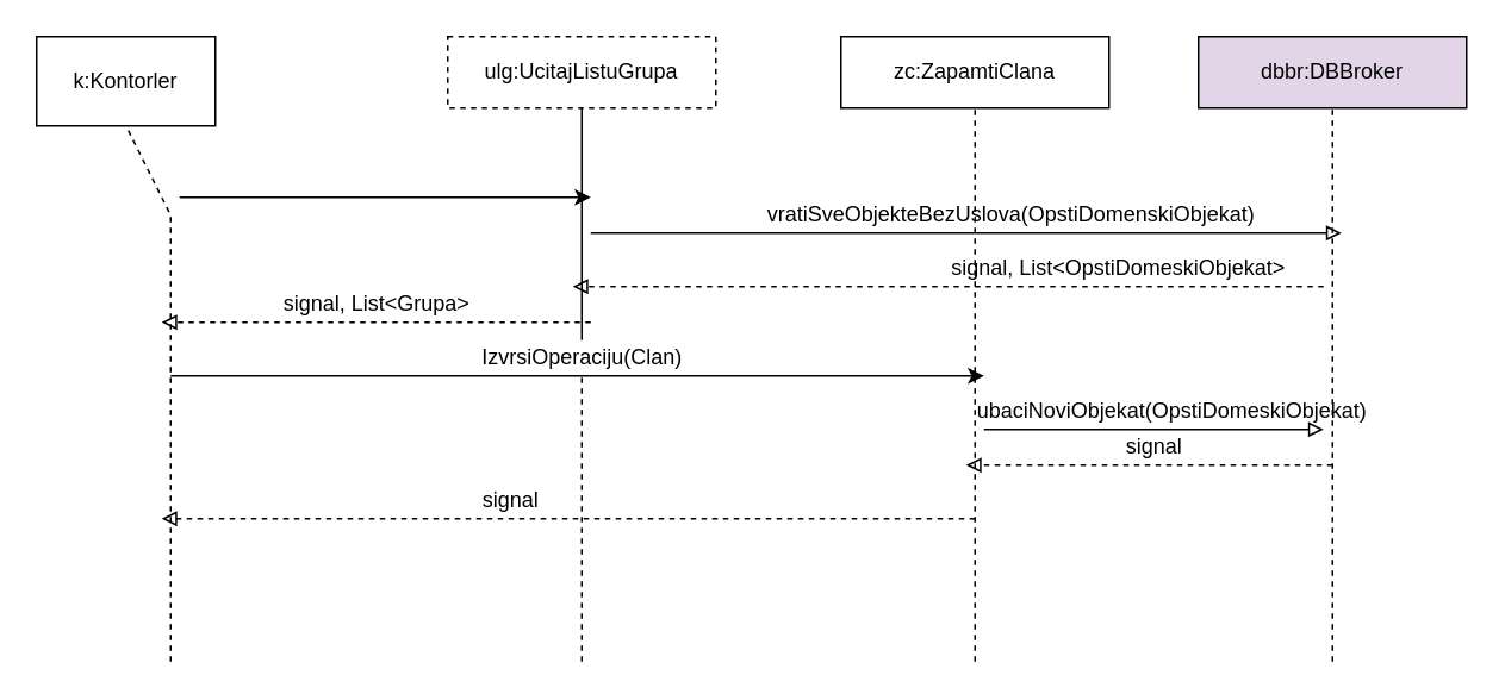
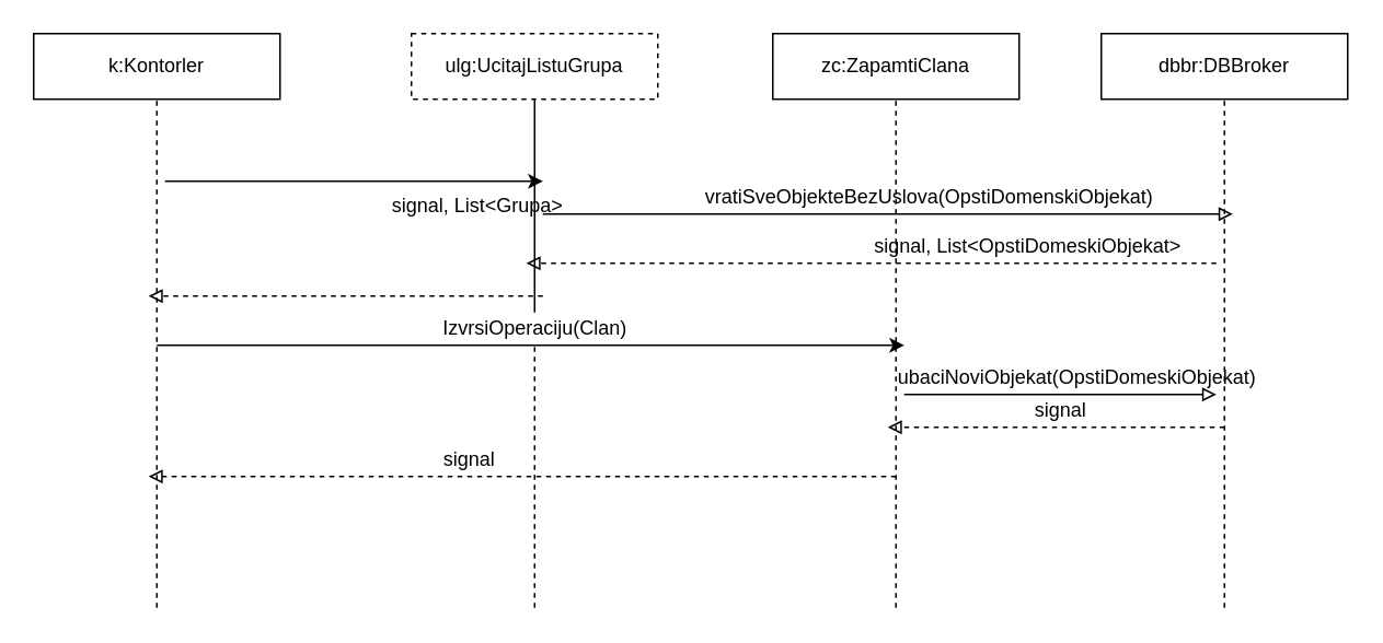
  <mxCell id="0" />
  <mxCell id="1" parent="0" />
- <mxCell id="2" value="&lt;font style=&quot;font-size: 12px&quot;&gt;k:Kontorler&lt;/font&gt;" style="rounded=0;whiteSpace=wrap;html=1;" vertex="1" parent="1"><mxGeometry x="20" y="20" width="100" height="50" as="geometry" /></mxCell>
+ <mxCell id="2" value="&lt;font style=&quot;font-size: 12px&quot;&gt;k:Kontorler&lt;/font&gt;" style="rounded=0;whiteSpace=wrap;html=1;" vertex="1" parent="1"><mxGeometry x="20" y="20" width="150" height="40" as="geometry" /></mxCell>
  <mxCell id="3" value="" style="endArrow=none;dashed=1;html=1;rounded=0;fontSize=12;entryX=0.5;entryY=1;entryDx=0;entryDy=0;" edge="1" parent="1" target="2"><mxGeometry width="50" height="50" relative="1" as="geometry"><mxPoint x="95" y="370" as="sourcePoint" /><mxPoint x="150" y="130" as="targetPoint" /><Array as="points"><mxPoint x="95" y="120" /></Array></mxGeometry></mxCell>
  <mxCell id="4" value="&lt;font style=&quot;font-size: 12px&quot;&gt;ulg:UcitajListuGrupa&lt;/font&gt;" style="rounded=0;whiteSpace=wrap;html=1;dashed=1;" vertex="1" parent="1"><mxGeometry x="250" y="20" width="150" height="40" as="geometry" /></mxCell>
  <mxCell id="5" value="" style="endArrow=none;dashed=0;html=1;rounded=0;fontSize=12;entryX=0.5;entryY=1;entryDx=0;entryDy=0;startArrow=none;" edge="1" parent="1" target="4" source="18"><mxGeometry width="50" height="50" relative="1" as="geometry"><mxPoint x="325" y="370" as="sourcePoint" /><mxPoint x="380" y="130" as="targetPoint" /></mxGeometry></mxCell>
  <mxCell id="6" value="&lt;font style=&quot;font-size: 12px&quot;&gt;zc:ZapamtiClana&lt;/font&gt;" style="rounded=0;whiteSpace=wrap;html=1;" vertex="1" parent="1"><mxGeometry x="470" y="20" width="150" height="40" as="geometry" /></mxCell>
  <mxCell id="7" value="" style="endArrow=none;dashed=1;html=1;rounded=0;fontSize=12;entryX=0.5;entryY=1;entryDx=0;entryDy=0;" edge="1" parent="1" target="6"><mxGeometry width="50" height="50" relative="1" as="geometry"><mxPoint x="545" y="370" as="sourcePoint" /><mxPoint x="600" y="130" as="targetPoint" /></mxGeometry></mxCell>
- <mxCell id="8" value="&lt;font style=&quot;font-size: 12px&quot;&gt;dbbr:DBBroker&lt;/font&gt;" style="rounded=0;whiteSpace=wrap;html=1;fillColor=#e1d5e7;" vertex="1" parent="1"><mxGeometry x="670" y="20" width="150" height="40" as="geometry" /></mxCell>
+ <mxCell id="8" value="&lt;font style=&quot;font-size: 12px&quot;&gt;dbbr:DBBroker&lt;/font&gt;" style="rounded=0;whiteSpace=wrap;html=1;" vertex="1" parent="1"><mxGeometry x="670" y="20" width="150" height="40" as="geometry" /></mxCell>
  <mxCell id="9" value="" style="endArrow=none;dashed=1;html=1;rounded=0;fontSize=12;entryX=0.5;entryY=1;entryDx=0;entryDy=0;" edge="1" parent="1" target="8"><mxGeometry width="50" height="50" relative="1" as="geometry"><mxPoint x="745" y="370" as="sourcePoint" /><mxPoint x="800" y="130" as="targetPoint" /></mxGeometry></mxCell>
  <mxCell id="10" value="" style="endArrow=classic;html=1;rounded=0;fontSize=12;" edge="1" parent="1"><mxGeometry width="50" height="50" relative="1" as="geometry"><mxPoint x="100" y="110" as="sourcePoint" /><mxPoint x="330" y="110" as="targetPoint" /></mxGeometry></mxCell>
  <mxCell id="11" value="" style="endArrow=block;html=1;rounded=0;fontSize=12;endFill=0;" edge="1" parent="1"><mxGeometry width="50" height="50" relative="1" as="geometry"><mxPoint x="330" y="130" as="sourcePoint" /><mxPoint x="750" y="130" as="targetPoint" /></mxGeometry></mxCell>
  <mxCell id="12" value="vratiSveObjekteBezUslova(OpstiDomenskiObjekat)" style="text;html=1;align=center;verticalAlign=middle;resizable=0;points=[];autosize=1;strokeColor=none;fillColor=none;fontSize=12;" vertex="1" parent="1"><mxGeometry x="420" y="110" width="290" height="20" as="geometry" /></mxCell>
  <mxCell id="13" value="" style="endArrow=block;html=1;rounded=0;fontSize=12;dashed=1;endFill=0;" edge="1" parent="1"><mxGeometry width="50" height="50" relative="1" as="geometry"><mxPoint x="740" y="160" as="sourcePoint" /><mxPoint x="320" y="160" as="targetPoint" /></mxGeometry></mxCell>
  <mxCell id="14" value="signal, List&amp;lt;OpstiDomeskiObjekat&amp;gt;" style="text;html=1;align=center;verticalAlign=middle;resizable=0;points=[];autosize=1;strokeColor=none;fillColor=none;fontSize=12;" vertex="1" parent="1"><mxGeometry x="525" y="140" width="200" height="20" as="geometry" /></mxCell>
  <mxCell id="15" value="" style="endArrow=block;html=1;rounded=0;fontSize=12;dashed=1;endFill=0;" edge="1" parent="1"><mxGeometry width="50" height="50" relative="1" as="geometry"><mxPoint x="330" y="180" as="sourcePoint" /><mxPoint x="90" y="180" as="targetPoint" /></mxGeometry></mxCell>
- <mxCell id="16" value="signal, List&amp;lt;Grupa&amp;gt;" style="text;html=1;align=center;verticalAlign=middle;resizable=0;points=[];autosize=1;strokeColor=none;fillColor=none;fontSize=12;" vertex="1" parent="1"><mxGeometry x="150" y="160" width="120" height="20" as="geometry" /></mxCell>
+ <mxCell id="16" value="signal, List&amp;lt;Grupa&amp;gt;" style="text;html=1;align=center;verticalAlign=middle;resizable=0;points=[];autosize=1;strokeColor=none;fillColor=none;fontSize=12;" vertex="1" parent="1"><mxGeometry x="230" y="115" width="120" height="20" as="geometry" /></mxCell>
  <mxCell id="17" value="" style="endArrow=classic;html=1;rounded=0;fontSize=12;" edge="1" parent="1"><mxGeometry width="50" height="50" relative="1" as="geometry"><mxPoint x="95" y="210" as="sourcePoint" /><mxPoint x="550" y="210" as="targetPoint" /></mxGeometry></mxCell>
  <mxCell id="18" value="IzvrsiOperaciju(Clan)" style="text;html=1;align=center;verticalAlign=middle;resizable=0;points=[];autosize=1;strokeColor=none;fillColor=none;fontSize=12;" vertex="1" parent="1"><mxGeometry x="260" y="190" width="130" height="20" as="geometry" /></mxCell>
  <mxCell id="19" value="" style="endArrow=none;dashed=1;html=1;rounded=0;fontSize=12;entryX=0.5;entryY=1;entryDx=0;entryDy=0;" edge="1" parent="1" target="18"><mxGeometry width="50" height="50" relative="1" as="geometry"><mxPoint x="325" y="370" as="sourcePoint" /><mxPoint x="325" y="60" as="targetPoint" /></mxGeometry></mxCell>
  <mxCell id="20" value="" style="endArrow=block;html=1;rounded=0;fontSize=12;endFill=0;" edge="1" parent="1"><mxGeometry width="50" height="50" relative="1" as="geometry"><mxPoint x="550" y="240" as="sourcePoint" /><mxPoint x="740" y="240" as="targetPoint" /></mxGeometry></mxCell>
  <mxCell id="21" value="ubaciNoviObjekat(OpstiDomeskiObjekat)" style="text;html=1;align=center;verticalAlign=middle;resizable=0;points=[];autosize=1;strokeColor=none;fillColor=none;fontSize=12;" vertex="1" parent="1"><mxGeometry x="540" y="220" width="230" height="20" as="geometry" /></mxCell>
  <mxCell id="22" value="" style="endArrow=block;html=1;rounded=0;fontSize=12;dashed=1;endFill=0;" edge="1" parent="1"><mxGeometry width="50" height="50" relative="1" as="geometry"><mxPoint x="745" y="260" as="sourcePoint" /><mxPoint x="540" y="260" as="targetPoint" /></mxGeometry></mxCell>
  <mxCell id="23" value="signal" style="text;html=1;align=center;verticalAlign=middle;resizable=0;points=[];autosize=1;strokeColor=none;fillColor=none;fontSize=12;" vertex="1" parent="1"><mxGeometry x="620" y="240" width="50" height="20" as="geometry" /></mxCell>
  <mxCell id="24" value="" style="endArrow=block;html=1;rounded=0;fontSize=12;dashed=1;endFill=0;" edge="1" parent="1"><mxGeometry width="50" height="50" relative="1" as="geometry"><mxPoint x="545" y="290" as="sourcePoint" /><mxPoint x="90" y="290" as="targetPoint" /></mxGeometry></mxCell>
  <mxCell id="25" value="signal" style="text;html=1;align=center;verticalAlign=middle;resizable=0;points=[];autosize=1;strokeColor=none;fillColor=none;fontSize=12;" vertex="1" parent="1"><mxGeometry x="260" y="270" width="50" height="20" as="geometry" /></mxCell>
